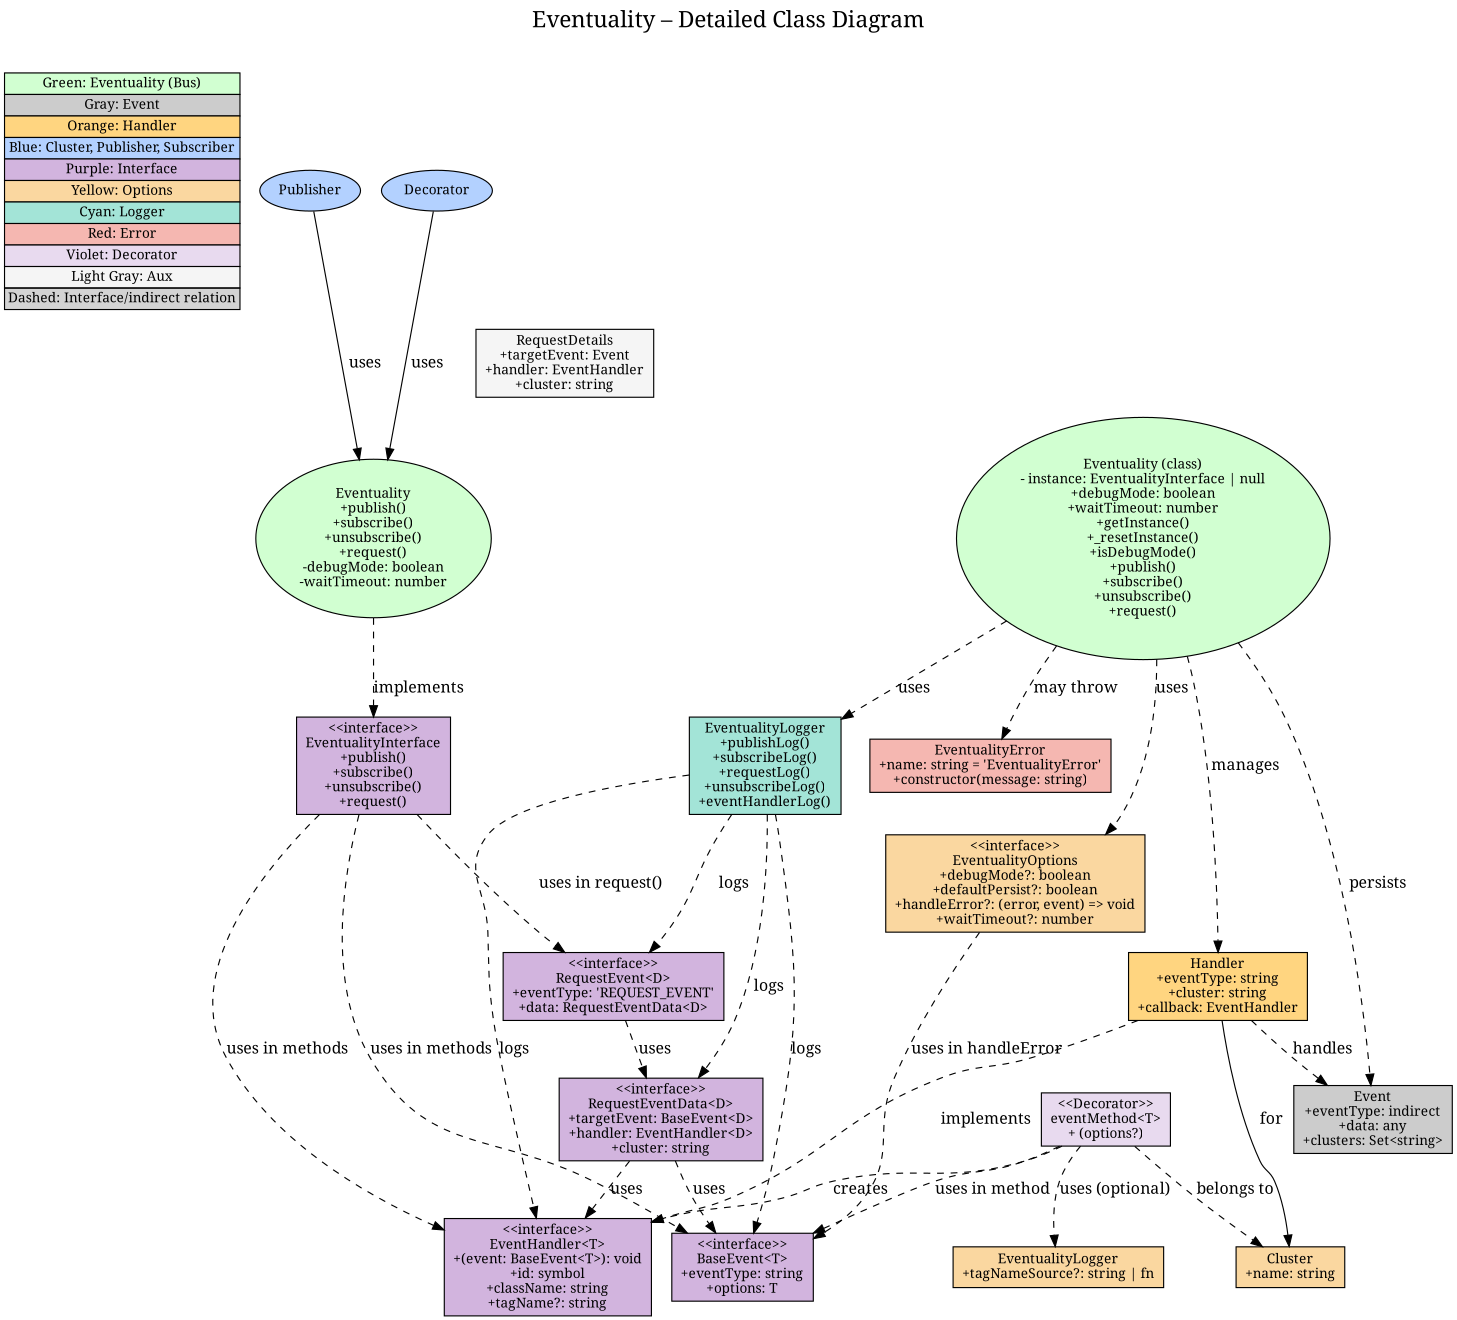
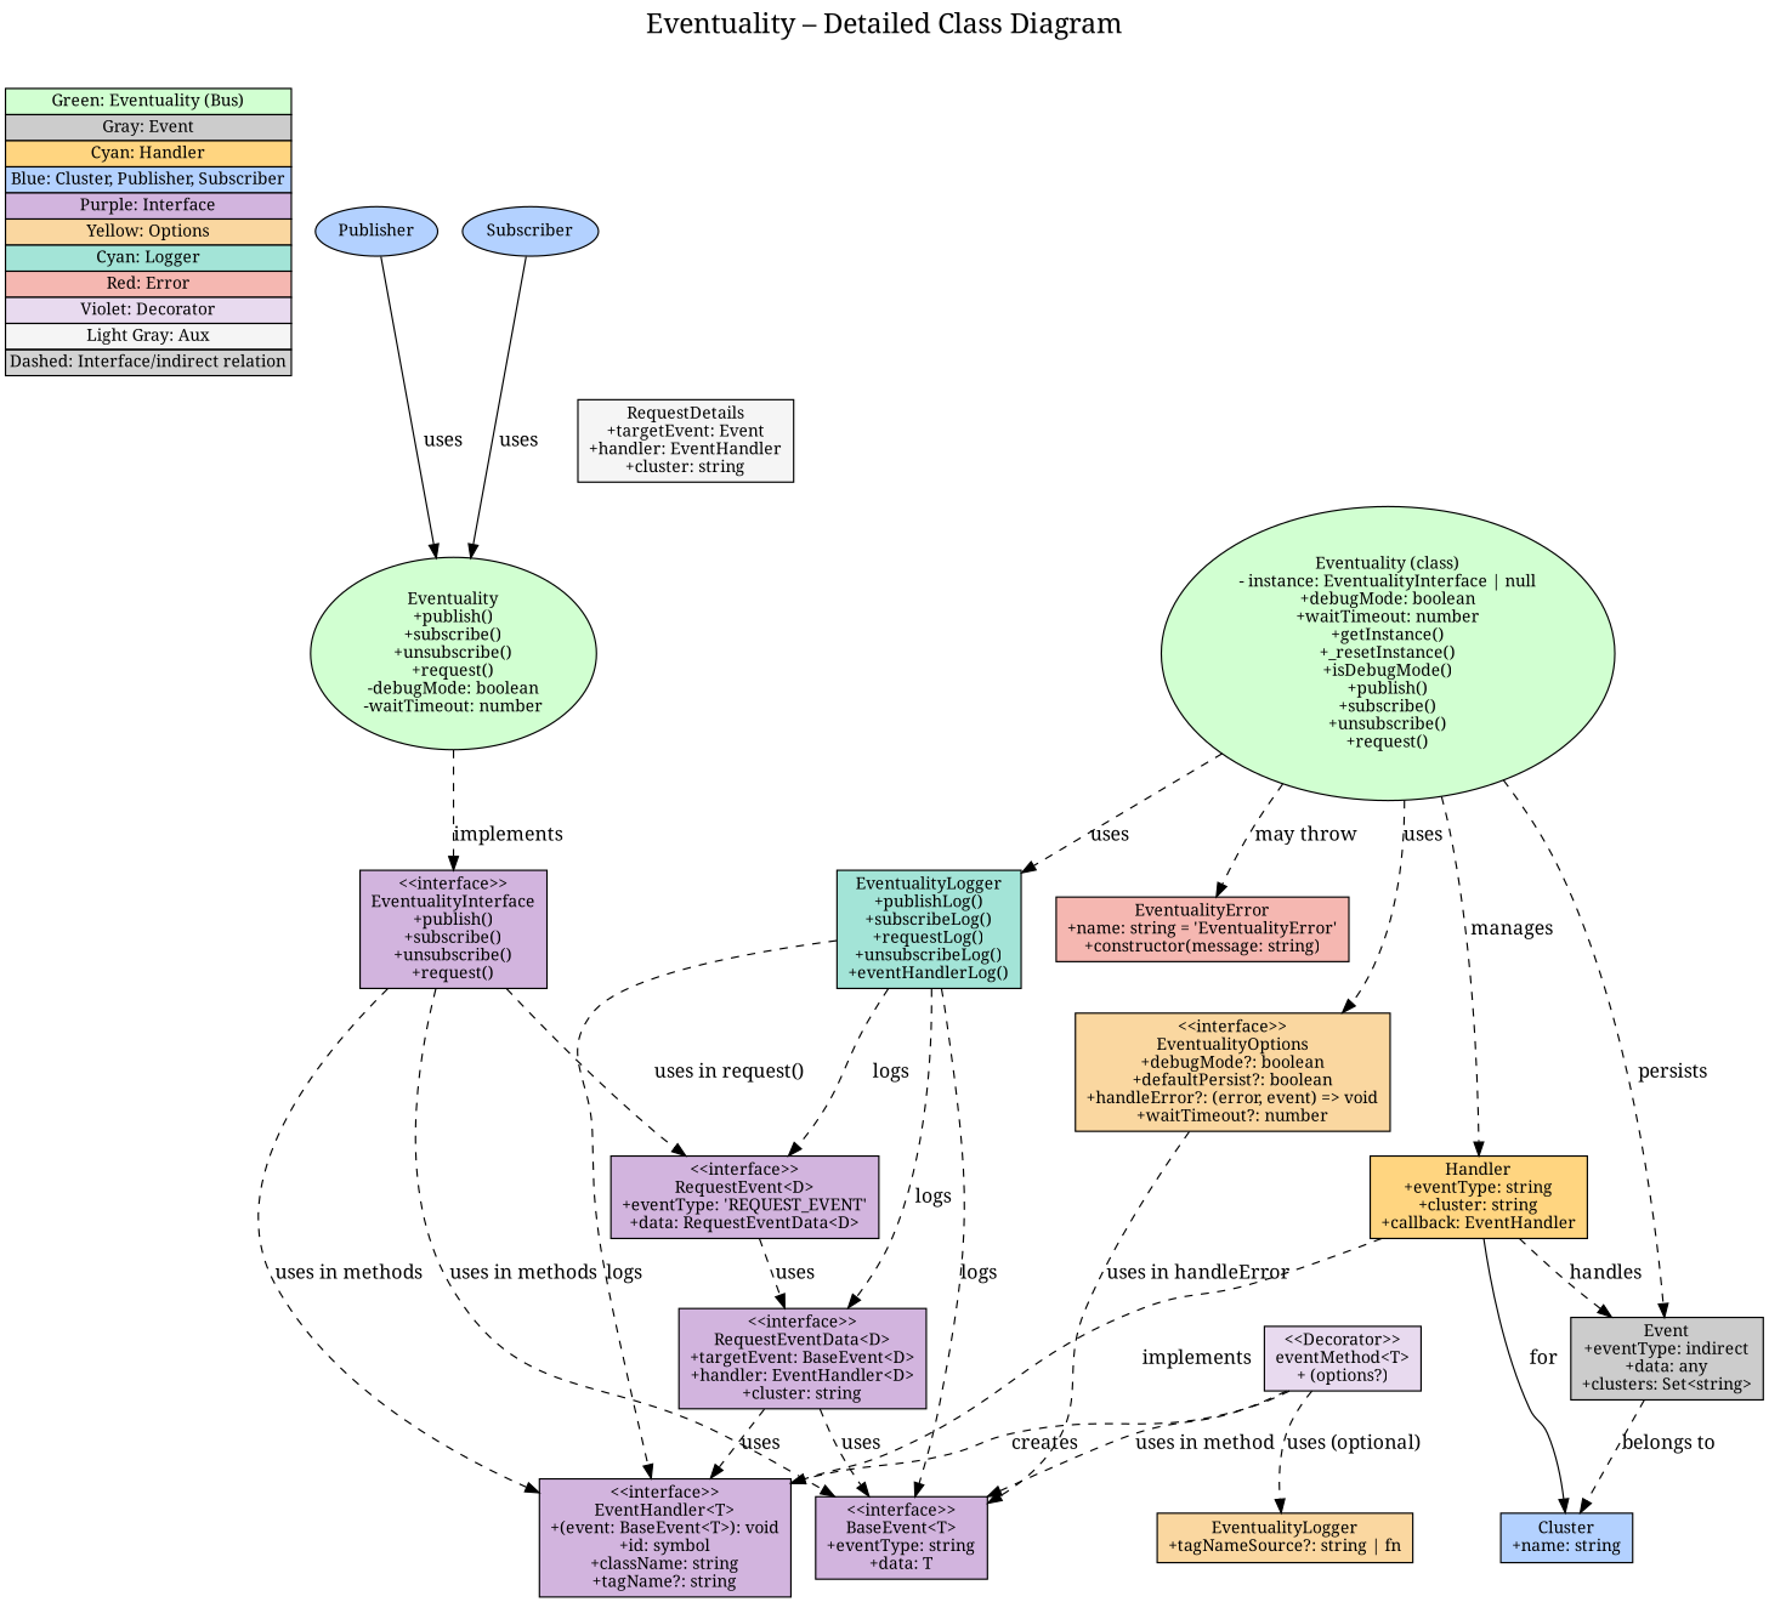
  digraph {
    fontname="Noto Serif"
    fontsize=20
    label="Eventuality – Detailed Class Diagram"
    labelloc=top
    rankdir=TB
    node [fontname="Noto Serif" fontsize=12 shape=box style=filled fillcolor="#D2B4DE"]
    edge [fontname="Noto Serif" style=dashed]
-   n1 [label=<         <TABLE BORDER="0" CELLBORDER="1" CELLSPACING="0" CELLPADDING="2">             <TR><TD BGCOLOR="#D1FFD1">Green: Eventuality (Bus)</TD></TR>             <TR><TD BGCOLOR="#CCCCCC">Gray: Event</TD></TR>             <TR><TD BGCOLOR="#FFD580">Orange: Handler</TD></TR>             <TR><TD BGCOLOR="#B3D1FF">Blue: Cluster, Publisher, Subscriber</TD></TR>             <TR><TD BGCOLOR="#D2B4DE">Purple: Interface</TD></TR>             <TR><TD BGCOLOR="#FAD7A0">Yellow: Options</TD></TR>             <TR><TD BGCOLOR="#A3E4D7">Cyan: Logger</TD></TR>             <TR><TD BGCOLOR="#F5B7B1">Red: Error</TD></TR>             <TR><TD BGCOLOR="#E8DAEF">Violet: Decorator</TD></TR>             <TR><TD BGCOLOR="#F5F5F5">Light Gray: Aux</TD></TR>             <TR><TD>Dashed: Interface/indirect relation</TD></TR>         </TABLE>     > margin=0 shape=none fillcolor=""]
+   n1 [label=<         <TABLE BORDER="0" CELLBORDER="1" CELLSPACING="0" CELLPADDING="2">             <TR><TD BGCOLOR="#D1FFD1">Green: Eventuality (Bus)</TD></TR>             <TR><TD BGCOLOR="#CCCCCC">Gray: Event</TD></TR>             <TR><TD BGCOLOR="#FFD580">Cyan: Handler</TD></TR>             <TR><TD BGCOLOR="#B3D1FF">Blue: Cluster, Publisher, Subscriber</TD></TR>             <TR><TD BGCOLOR="#D2B4DE">Purple: Interface</TD></TR>             <TR><TD BGCOLOR="#FAD7A0">Yellow: Options</TD></TR>             <TR><TD BGCOLOR="#A3E4D7">Cyan: Logger</TD></TR>             <TR><TD BGCOLOR="#F5B7B1">Red: Error</TD></TR>             <TR><TD BGCOLOR="#E8DAEF">Violet: Decorator</TD></TR>             <TR><TD BGCOLOR="#F5F5F5">Light Gray: Aux</TD></TR>             <TR><TD>Dashed: Interface/indirect relation</TD></TR>         </TABLE>     > margin=0 shape=none fillcolor=""]
    n2 [fillcolor="#D1FFD1" label="Eventuality\n+publish()\n+subscribe()\n+unsubscribe()\n+request()\n-debugMode: boolean\n-waitTimeout: number" shape=ellipse]
    n3 [label="<<interface>>\nEventualityInterface\n+publish()\n+subscribe()\n+unsubscribe()\n+request()"]
-   n4 [label="<<interface>>\nBaseEvent<T>\n+eventType: string\n+options: T"]
+   n4 [label="<<interface>>\nBaseEvent<T>\n+eventType: string\n+data: T"]
    n5 [label="<<interface>>\nEventHandler<T>\n+(event: BaseEvent<T>): void\n+id: symbol\n+className: string\n+tagName?: string"]
    n6 [label="<<interface>>\nRequestEvent<D>\n+eventType: 'REQUEST_EVENT'\n+data: RequestEventData<D>"]
    n7 [label="<<interface>>\nRequestEventData<D>\n+targetEvent: BaseEvent<D>\n+handler: EventHandler<D>\n+cluster: string"]
    n8 [fillcolor="#FAD7A0" label="<<interface>>\nEventualityOptions\n+debugMode?: boolean\n+defaultPersist?: boolean\n+handleError?: (error, event) => void\n+waitTimeout?: number"]
    n9 [fillcolor="#D1FFD1" label="Eventuality (class)\n- instance: EventualityInterface | null\n+debugMode: boolean\n+waitTimeout: number\n+getInstance()\n+_resetInstance()\n+isDebugMode()\n+publish()\n+subscribe()\n+unsubscribe()\n+request()" shape=ellipse]
    n10 [fillcolor="#A3E4D7" label="EventualityLogger\n+publishLog()\n+subscribeLog()\n+requestLog()\n+unsubscribeLog()\n+eventHandlerLog()"]
    n11 [fillcolor="#F5B7B1" label="EventualityError\n+name: string = 'EventualityError'\n+constructor(message: string)"]
    n12 [fillcolor="#CCCCCC" label="Event\n+eventType: indirect\n+data: any\n+clusters: Set<string>"]
    n13 [fillcolor="#FFD580" label="Handler\n+eventType: string\n+cluster: string\n+callback: EventHandler"]
-   n14 [fillcolor="#FAD7A0" label="Cluster\n+name: string"]
+   n14 [fillcolor="#B3D1FF" label="Cluster\n+name: string"]
    n15 [fillcolor="#F5F5F5" label="RequestDetails\n+targetEvent: Event\n+handler: EventHandler\n+cluster: string"]
    n16 [fillcolor="#E8DAEF" label="<<Decorator>>\neventMethod<T>\n+ (options?)"]
    n17 [fillcolor="#FAD7A0" label="EventualityLogger\n+tagNameSource?: string | fn"]
    n18 [fillcolor="#B3D1FF" label=Publisher shape=ellipse]
-   n19 [fillcolor="#B3D1FF" label=Decorator shape=ellipse]
+   n19 [fillcolor="#B3D1FF" label=Subscriber shape=ellipse]
    subgraph sub_1 {
      rank=min
      n1
    }
    n2 -> n3 [label=implements]
    n3 -> n4 [label="uses in methods"]
    n3 -> n5 [label="uses in methods"]
    n3 -> n6 [label="uses in request()"]
    n6 -> n7 [label=uses]
    n7 -> n4 [label=uses]
    n7 -> n5 [label=uses]
    n8 -> n4 [label="uses in handleError"]
    n9 -> n8 [label=uses]
    n9 -> n10 [label=uses]
    n9 -> n11 [label="may throw"]
    n9 -> n12 [label=persists]
    n9 -> n13 [label=manages]
    n10 -> n4 [label=logs]
    n10 -> n5 [label=logs]
    n10 -> n6 [label=logs]
    n10 -> n7 [label=logs]
-   n16 -> n14 [label="belongs to"]
+   n12 -> n14 [label="belongs to"]
    n13 -> n5 [label=implements]
    n13 -> n12 [label=handles]
    n13 -> n14 [label=for style=""]
    n16 -> n4 [label="uses in method"]
    n16 -> n5 [label=creates]
    n16 -> n17 [label="uses (optional)"]
    n18 -> n2 [label=uses style=""]
    n19 -> n2 [label=uses style=""]
  }
